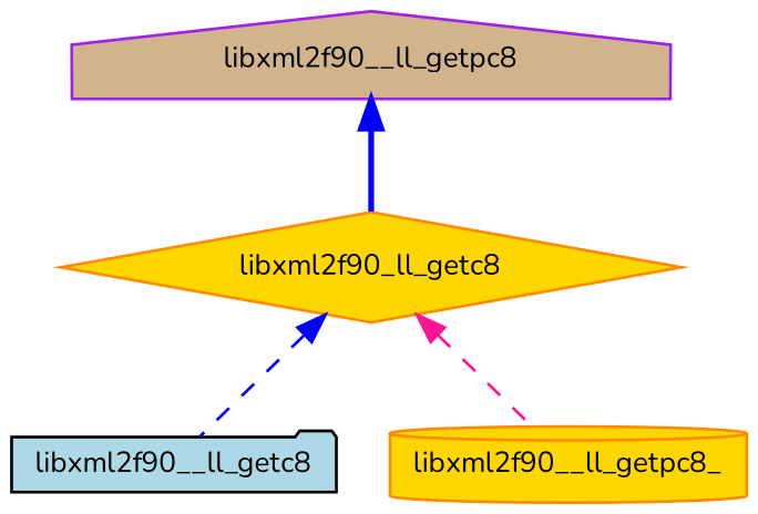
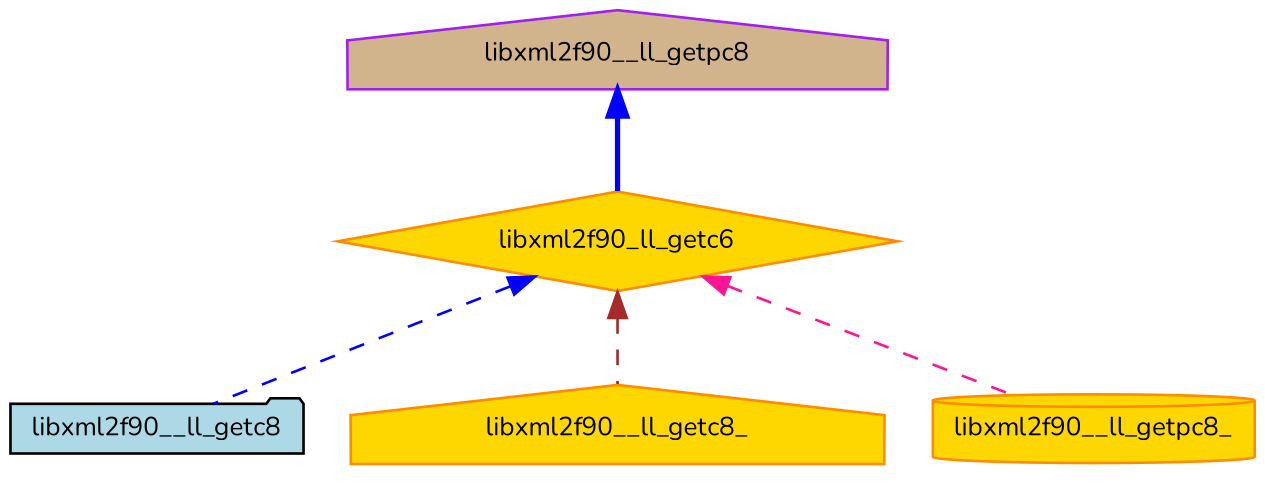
  digraph {
    fontname=Nunito
    rankdir=TB
    node [color=darkorange fillcolor=gold fontname=Nunito fontsize=10 shape=house style=filled]
    edge [color=blue dir=back fontname=Nunito fontsize=10 labelfontname=Helvetica labelfontsize=10 style=dashed]
-   n1 [fontcolor=black height=0.2 label=libxml2f90_ll_getc8 shape=diamond width=0.4]
+   n1 [fontcolor=black height=0.2 label=libxml2f90_ll_getc6 shape=diamond width=0.4]
    n2 [color=black fillcolor=lightblue height=0.2 label=libxml2f90__ll_getc8 shape=folder width=0.4]
+   n3 [height=0.2 label=libxml2f90__ll_getc8_ width=0.4]
    n4 [height=0.2 label=libxml2f90__ll_getpc8_ shape=cylinder width=0.4]
    n5 [color=purple fillcolor=tan height=0.2 label=libxml2f90__ll_getpc8 width=0.4]
    n1 -> n2
+   n1 -> n3 [color=brown]
    n1 -> n4 [color=deeppink]
    n5 -> n1 [style=bold]
  }
